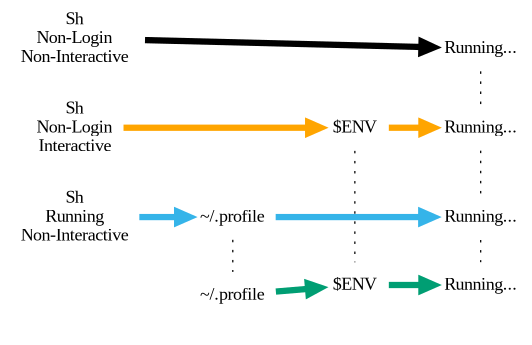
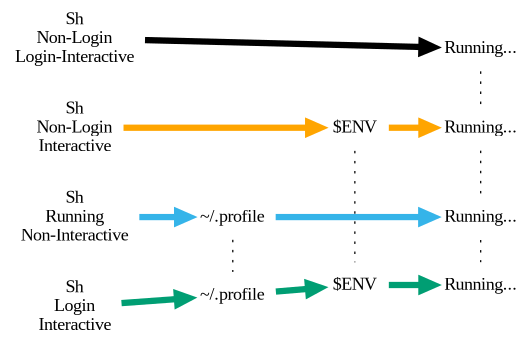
  digraph {
    fontname="Liberation Serif"
    rankdir=LR
    node [fontname="Liberation Serif" shape=none]
    edge [constraint=true dir=forward fontname="Liberation Serif" penwidth=5 style=solid]
-   n1 [label="Sh\nNon-Login\nNon-Interactive"]
+   n1 [label="Sh\nNon-Login\nLogin-Interactive"]
    n2 [label="Sh\nNon-Login\nInteractive"]
    n3 [label="Sh\nRunning\nNon-Interactive"]
+   n4 [label="Sh\nLogin\nInteractive"]
    n5 [label="Running..."]
    n6 [label="Running..."]
    n7 [label="Running..."]
    n8 [label="Running..."]
    n9 [label="$ENV"]
    n10 [label="$ENV"]
    n11 [label="~/.profile"]
    n12 [label="~/.profile"]
    subgraph sub_1 {
      rank=same
      n1
      n2
      n3
+     n4
    }
    subgraph sub_2 {
      rank=same
      n5
      n6
      n7
      n8
    }
    subgraph sub_3 {
      rank=same
      n9
      n10
    }
    subgraph sub_4 {
      rank=same
      n11
      n12
    }
    n1 -> n5 [color=black]
    n2 -> n9 [color=orange]
    n3 -> n11 [color="#35b4e9"]
+   n4 -> n12 [color="#009e73"]
    n5 -> n6 [dir=none style=dotted penwidth=""]
    n6 -> n7 [dir=none style=dotted penwidth=""]
    n7 -> n8 [dir=none style=dotted penwidth=""]
    n9 -> n6 [color=orange]
    n9 -> n10 [constraint=false dir=none style=dotted penwidth=""]
    n10 -> n8 [color="#009e73"]
    n11 -> n7 [color="#35b4e9"]
    n11 -> n12 [constraint=false dir=none style=dotted penwidth=""]
    n12 -> n10 [color="#009e73"]
  }
